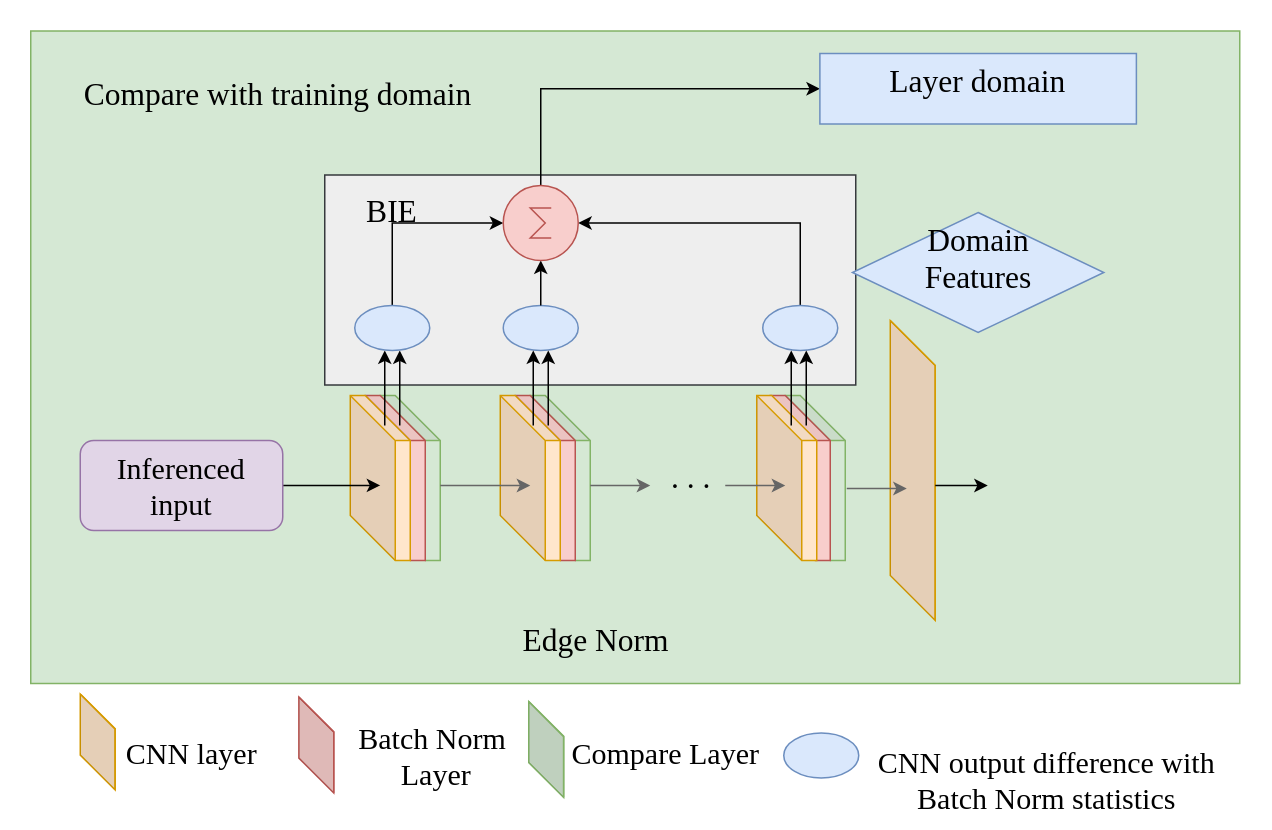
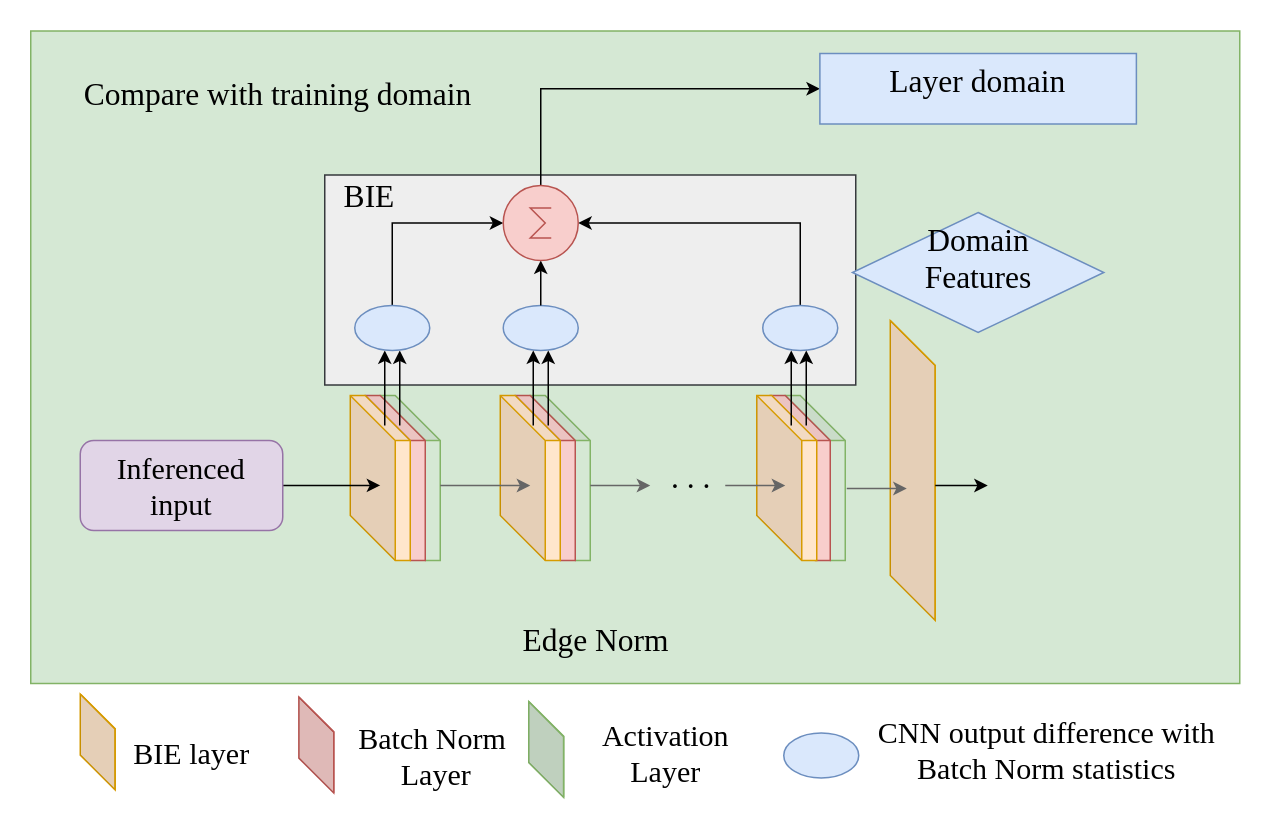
  <mxCell id="0" />
  <mxCell id="1" parent="0" />
  <mxCell id="2" value="" style="rounded=0;whiteSpace=wrap;html=1;labelBackgroundColor=#67AB9F;fontFamily=Verdana;fontSize=18;fillColor=#d5e8d4;strokeColor=#82b366;" vertex="1" parent="1"><mxGeometry x="20" y="20" width="806" height="435" as="geometry" /></mxCell>
  <mxCell id="3" value="" style="rounded=0;whiteSpace=wrap;html=1;labelBackgroundColor=#FFC2C2;fontFamily=Verdana;fontSize=14;fillColor=#eeeeee;align=center;strokeColor=#36393d;" vertex="1" parent="1"><mxGeometry x="216" y="116" width="354" height="140" as="geometry" /></mxCell>
  <mxCell id="4" value="" style="shape=cube;whiteSpace=wrap;html=1;boundedLbl=1;backgroundOutline=1;darkOpacity=0.05;darkOpacity2=0.1;rotation=0;size=30;fillColor=#ffe6cc;strokeColor=#d79b00;fontFamily=Verdana;" vertex="1" parent="1"><mxGeometry x="593" y="213" width="30" height="200" as="geometry" /></mxCell>
  <mxCell id="5" value="" style="shape=cube;whiteSpace=wrap;html=1;boundedLbl=1;backgroundOutline=1;darkOpacity=0.05;darkOpacity2=0.1;rotation=0;size=30;fillColor=#d5e8d4;strokeColor=#82b366;fontFamily=Verdana;" vertex="1" parent="1"><mxGeometry x="253" y="263" width="40" height="110" as="geometry" /></mxCell>
  <mxCell id="6" value="" style="shape=cube;whiteSpace=wrap;html=1;boundedLbl=1;backgroundOutline=1;darkOpacity=0.05;darkOpacity2=0.1;rotation=0;size=30;fillColor=#f8cecc;strokeColor=#b85450;fontFamily=Verdana;" vertex="1" parent="1"><mxGeometry x="243" y="263" width="40" height="110" as="geometry" /></mxCell>
  <mxCell id="7" value="" style="shape=cube;whiteSpace=wrap;html=1;boundedLbl=1;backgroundOutline=1;darkOpacity=0.05;darkOpacity2=0.1;rotation=0;size=30;fillColor=#ffe6cc;strokeColor=#d79b00;fontFamily=Verdana;" vertex="1" parent="1"><mxGeometry x="233" y="263" width="40" height="110" as="geometry" /></mxCell>
  <mxCell id="8" value="" style="shape=cube;whiteSpace=wrap;html=1;boundedLbl=1;backgroundOutline=1;darkOpacity=0.05;darkOpacity2=0.1;rotation=0;size=30;fillColor=#d5e8d4;strokeColor=#82b366;fontFamily=Verdana;" vertex="1" parent="1"><mxGeometry x="353" y="263" width="40" height="110" as="geometry" /></mxCell>
  <mxCell id="9" value="" style="shape=cube;whiteSpace=wrap;html=1;boundedLbl=1;backgroundOutline=1;darkOpacity=0.05;darkOpacity2=0.1;rotation=0;size=30;fillColor=#f8cecc;strokeColor=#b85450;fontFamily=Verdana;" vertex="1" parent="1"><mxGeometry x="343" y="263" width="40" height="110" as="geometry" /></mxCell>
  <mxCell id="10" value="" style="shape=cube;whiteSpace=wrap;html=1;boundedLbl=1;backgroundOutline=1;darkOpacity=0.05;darkOpacity2=0.1;rotation=0;size=30;fillColor=#ffe6cc;strokeColor=#d79b00;fontFamily=Verdana;" vertex="1" parent="1"><mxGeometry x="333" y="263" width="40" height="110" as="geometry" /></mxCell>
  <mxCell id="11" value="" style="shape=cube;whiteSpace=wrap;html=1;boundedLbl=1;backgroundOutline=1;darkOpacity=0.05;darkOpacity2=0.1;rotation=0;size=30;fillColor=#d5e8d4;strokeColor=#82b366;fontFamily=Verdana;" vertex="1" parent="1"><mxGeometry x="523" y="263" width="40" height="110" as="geometry" /></mxCell>
  <mxCell id="12" value="" style="shape=cube;whiteSpace=wrap;html=1;boundedLbl=1;backgroundOutline=1;darkOpacity=0.05;darkOpacity2=0.1;rotation=0;size=30;fillColor=#f8cecc;strokeColor=#b85450;fontFamily=Verdana;" vertex="1" parent="1"><mxGeometry x="513" y="263" width="40" height="110" as="geometry" /></mxCell>
  <mxCell id="13" value="" style="shape=cube;whiteSpace=wrap;html=1;boundedLbl=1;backgroundOutline=1;darkOpacity=0.05;darkOpacity2=0.1;rotation=0;size=30;fillColor=#ffe6cc;strokeColor=#d79b00;fontFamily=Verdana;" vertex="1" parent="1"><mxGeometry x="504" y="263" width="40" height="110" as="geometry" /></mxCell>
  <mxCell id="14" value="" style="endArrow=classic;html=1;rounded=0;fillColor=#f5f5f5;strokeColor=#666666;fontFamily=Verdana;" edge="1" parent="1"><mxGeometry width="50" height="50" relative="1" as="geometry"><mxPoint x="293" y="323" as="sourcePoint" /><mxPoint x="353" y="323" as="targetPoint" /></mxGeometry></mxCell>
  <mxCell id="15" value="" style="endArrow=classic;html=1;rounded=0;fillColor=#f5f5f5;strokeColor=#666666;fontFamily=Verdana;" edge="1" parent="1"><mxGeometry width="50" height="50" relative="1" as="geometry"><mxPoint x="393" y="323" as="sourcePoint" /><mxPoint x="433" y="323" as="targetPoint" /></mxGeometry></mxCell>
  <mxCell id="16" value="" style="endArrow=classic;html=1;rounded=0;fillColor=#f5f5f5;strokeColor=#666666;fontFamily=Verdana;" edge="1" parent="1"><mxGeometry width="50" height="50" relative="1" as="geometry"><mxPoint x="483" y="323" as="sourcePoint" /><mxPoint x="523" y="323" as="targetPoint" /><Array as="points"><mxPoint x="503" y="323" /></Array></mxGeometry></mxCell>
  <mxCell id="17" value="&lt;font style=&quot;font-size: 21px&quot;&gt;. . .&amp;nbsp;&lt;/font&gt;" style="text;html=1;strokeColor=none;fillColor=none;align=center;verticalAlign=middle;whiteSpace=wrap;rounded=0;fontFamily=Verdana;" vertex="1" parent="1"><mxGeometry x="433" y="303" width="60" height="30" as="geometry" /></mxCell>
  <mxCell id="18" value="" style="edgeStyle=none;rounded=0;orthogonalLoop=1;jettySize=auto;html=1;fontSize=21;fontFamily=Verdana;" edge="1" parent="1"><mxGeometry relative="1" as="geometry"><mxPoint x="623" y="323" as="sourcePoint" /><mxPoint x="658" y="323" as="targetPoint" /></mxGeometry></mxCell>
  <mxCell id="19" value="" style="endArrow=classic;html=1;rounded=0;fillColor=#f5f5f5;strokeColor=#666666;fontFamily=Verdana;" edge="1" parent="1"><mxGeometry width="50" height="50" relative="1" as="geometry"><mxPoint x="564" y="325" as="sourcePoint" /><mxPoint x="604" y="325" as="targetPoint" /><Array as="points"><mxPoint x="584" y="325" /></Array></mxGeometry></mxCell>
  <mxCell id="20" style="edgeStyle=none;rounded=0;orthogonalLoop=1;jettySize=auto;html=1;exitX=1;exitY=0.5;exitDx=0;exitDy=0;entryX=0.5;entryY=0.636;entryDx=0;entryDy=0;entryPerimeter=0;fontSize=21;fontFamily=Verdana;" edge="1" parent="1" source="21"><mxGeometry relative="1" as="geometry"><mxPoint x="253" y="322.96" as="targetPoint" /></mxGeometry></mxCell>
  <mxCell id="21" value="Inferenced&lt;br style=&quot;font-size: 20px;&quot;&gt;input" style="whiteSpace=wrap;html=1;strokeColor=#9673a6;fillColor=#e1d5e7;fontSize=20;fontFamily=Verdana;rounded=1;" vertex="1" parent="1"><mxGeometry x="53" y="293" width="135" height="60" as="geometry" /></mxCell>
  <mxCell id="22" style="edgeStyle=orthogonalEdgeStyle;rounded=0;orthogonalLoop=1;jettySize=auto;html=1;exitX=0.5;exitY=1;exitDx=0;exitDy=0;entryX=1;entryY=0.5;entryDx=0;entryDy=0;entryPerimeter=0;fontSize=21;fontFamily=Verdana;" edge="1" parent="1" source="23" target="38"><mxGeometry relative="1" as="geometry" /></mxCell>
  <mxCell id="23" value="" style="ellipse;whiteSpace=wrap;html=1;fontSize=21;fillColor=#dae8fc;strokeColor=#6c8ebf;rotation=-180;fontFamily=Verdana;" vertex="1" parent="1"><mxGeometry x="508" y="203" width="50" height="30" as="geometry" /></mxCell>
  <mxCell id="24" value="" style="ellipse;whiteSpace=wrap;html=1;fontSize=21;fillColor=#dae8fc;strokeColor=#6c8ebf;rotation=-180;fontFamily=Verdana;" vertex="1" parent="1"><mxGeometry x="335" y="203" width="50" height="30" as="geometry" /></mxCell>
  <mxCell id="25" style="edgeStyle=orthogonalEdgeStyle;rounded=0;orthogonalLoop=1;jettySize=auto;html=1;exitX=0.5;exitY=1;exitDx=0;exitDy=0;entryX=0.5;entryY=0;entryDx=0;entryDy=0;entryPerimeter=0;fontSize=21;fontFamily=Verdana;" edge="1" parent="1" source="24"><mxGeometry x="-614" y="583" as="geometry"><mxPoint x="360" y="173" as="targetPoint" /></mxGeometry></mxCell>
  <mxCell id="26" value="" style="group;fontFamily=Verdana;" vertex="1" connectable="0" parent="1"><mxGeometry x="256" y="233" width="10" height="50" as="geometry" /></mxCell>
  <mxCell id="27" style="edgeStyle=none;rounded=0;orthogonalLoop=1;jettySize=auto;html=1;exitX=0;exitY=0;exitDx=35;exitDy=110;exitPerimeter=0;fontSize=21;fontFamily=Verdana;" edge="1" parent="26"><mxGeometry x="-20" y="-200" as="geometry"><mxPoint y="50" as="sourcePoint" /><mxPoint as="targetPoint" /><Array as="points"><mxPoint y="10" /></Array></mxGeometry></mxCell>
  <mxCell id="28" style="edgeStyle=none;rounded=0;orthogonalLoop=1;jettySize=auto;html=1;exitX=0;exitY=0;exitDx=35;exitDy=110;exitPerimeter=0;entryX=0.5;entryY=0;entryDx=0;entryDy=0;fontSize=21;fontFamily=Verdana;" edge="1" parent="26"><mxGeometry x="-20" y="-200" as="geometry"><mxPoint x="10" y="50" as="sourcePoint" /><mxPoint x="10" as="targetPoint" /></mxGeometry></mxCell>
  <mxCell id="29" value="" style="group;fontFamily=Verdana;" vertex="1" connectable="0" parent="1"><mxGeometry x="355" y="233" width="10" height="50" as="geometry" /></mxCell>
  <mxCell id="30" style="edgeStyle=none;rounded=0;orthogonalLoop=1;jettySize=auto;html=1;exitX=0;exitY=0;exitDx=35;exitDy=110;exitPerimeter=0;fontSize=21;fontFamily=Verdana;" edge="1" parent="29"><mxGeometry x="-20" y="-200" as="geometry"><mxPoint y="50" as="sourcePoint" /><mxPoint as="targetPoint" /><Array as="points"><mxPoint y="10" /></Array></mxGeometry></mxCell>
  <mxCell id="31" style="edgeStyle=none;rounded=0;orthogonalLoop=1;jettySize=auto;html=1;exitX=0;exitY=0;exitDx=35;exitDy=110;exitPerimeter=0;entryX=0.5;entryY=0;entryDx=0;entryDy=0;fontSize=21;fontFamily=Verdana;" edge="1" parent="29"><mxGeometry x="-20" y="-200" as="geometry"><mxPoint x="10" y="50" as="sourcePoint" /><mxPoint x="10" as="targetPoint" /></mxGeometry></mxCell>
  <mxCell id="32" value="" style="group;fontFamily=Verdana;" vertex="1" connectable="0" parent="1"><mxGeometry x="527" y="233" width="10" height="50" as="geometry" /></mxCell>
  <mxCell id="33" style="edgeStyle=none;rounded=0;orthogonalLoop=1;jettySize=auto;html=1;exitX=0;exitY=0;exitDx=35;exitDy=110;exitPerimeter=0;fontSize=21;fontFamily=Verdana;" edge="1" parent="32"><mxGeometry x="-20" y="-200" as="geometry"><mxPoint y="50" as="sourcePoint" /><mxPoint as="targetPoint" /><Array as="points"><mxPoint y="10" /></Array></mxGeometry></mxCell>
  <mxCell id="34" style="edgeStyle=none;rounded=0;orthogonalLoop=1;jettySize=auto;html=1;exitX=0;exitY=0;exitDx=35;exitDy=110;exitPerimeter=0;entryX=0.5;entryY=0;entryDx=0;entryDy=0;fontSize=21;fontFamily=Verdana;" edge="1" parent="32"><mxGeometry x="-20" y="-200" as="geometry"><mxPoint x="10" y="50" as="sourcePoint" /><mxPoint x="10" as="targetPoint" /></mxGeometry></mxCell>
  <mxCell id="35" style="edgeStyle=orthogonalEdgeStyle;rounded=0;orthogonalLoop=1;jettySize=auto;html=1;exitX=0.5;exitY=1;exitDx=0;exitDy=0;entryX=0;entryY=0.5;entryDx=0;entryDy=0;entryPerimeter=0;fontSize=21;fontFamily=Verdana;" edge="1" parent="1" source="36" target="38"><mxGeometry relative="1" as="geometry" /></mxCell>
  <mxCell id="36" value="" style="ellipse;whiteSpace=wrap;html=1;fontSize=21;fillColor=#dae8fc;strokeColor=#6c8ebf;rotation=-180;fontFamily=Verdana;" vertex="1" parent="1"><mxGeometry x="236" y="203" width="50" height="30" as="geometry" /></mxCell>
  <mxCell id="37" style="edgeStyle=orthogonalEdgeStyle;rounded=0;orthogonalLoop=1;jettySize=auto;html=1;entryX=0;entryY=0.5;entryDx=0;entryDy=0;fontFamily=Verdana;fontSize=18;" edge="1" parent="1" source="38" target="48"><mxGeometry relative="1" as="geometry"><Array as="points"><mxPoint x="360" y="59" /></Array></mxGeometry></mxCell>
  <mxCell id="38" value="" style="verticalLabelPosition=bottom;shadow=0;dashed=0;align=center;html=1;verticalAlign=top;shape=mxgraph.electrical.abstract.sum;fontSize=21;fillColor=#f8cecc;strokeColor=#b85450;fontFamily=Verdana;" vertex="1" parent="1"><mxGeometry x="335" y="123" width="50" height="50" as="geometry" /></mxCell>
- <mxCell id="39" value="BIE" style="text;html=1;strokeColor=none;fillColor=none;align=center;verticalAlign=middle;whiteSpace=wrap;rounded=0;labelBackgroundColor=none;fontFamily=Verdana;fontSize=21;" vertex="1" parent="1"><mxGeometry x="231" y="126" width="60" height="30" as="geometry" /></mxCell>
+ <mxCell id="39" value="BIE" style="text;html=1;strokeColor=none;fillColor=none;align=center;verticalAlign=middle;whiteSpace=wrap;rounded=0;labelBackgroundColor=none;fontFamily=Verdana;fontSize=21;" vertex="1" parent="1"><mxGeometry x="216" y="116" width="60" height="30" as="geometry" /></mxCell>
  <mxCell id="40" value="" style="shape=cube;whiteSpace=wrap;html=1;boundedLbl=1;backgroundOutline=1;darkOpacity=0.05;darkOpacity2=0.1;rotation=0;size=30;fillColor=#ffe6cc;strokeColor=#d79b00;fontFamily=Verdana;" vertex="1" parent="1"><mxGeometry x="53" y="462" width="23.27" height="64" as="geometry" /></mxCell>
- <mxCell id="41" value="CNN layer" style="text;html=1;strokeColor=none;fillColor=none;align=center;verticalAlign=middle;whiteSpace=wrap;rounded=0;labelBackgroundColor=none;fontFamily=Verdana;fontSize=20;" vertex="1" parent="1"><mxGeometry x="76.27" y="486" width="103" height="30" as="geometry" /></mxCell>
+ <mxCell id="41" value="BIE layer" style="text;html=1;strokeColor=none;fillColor=none;align=center;verticalAlign=middle;whiteSpace=wrap;rounded=0;labelBackgroundColor=none;fontFamily=Verdana;fontSize=20;" vertex="1" parent="1"><mxGeometry x="76.27" y="486" width="103" height="30" as="geometry" /></mxCell>
  <mxCell id="42" value="" style="shape=cube;whiteSpace=wrap;html=1;boundedLbl=1;backgroundOutline=1;darkOpacity=0.05;darkOpacity2=0.1;rotation=0;size=30;fillColor=#f8cecc;strokeColor=#b85450;fontFamily=Verdana;" vertex="1" parent="1"><mxGeometry x="198.73" y="464" width="23.27" height="64" as="geometry" /></mxCell>
  <mxCell id="43" value="Batch Norm&amp;nbsp; Layer" style="text;html=1;strokeColor=none;fillColor=none;align=center;verticalAlign=middle;whiteSpace=wrap;rounded=0;labelBackgroundColor=none;fontFamily=Verdana;fontSize=20;" vertex="1" parent="1"><mxGeometry x="222" y="488" width="137" height="30" as="geometry" /></mxCell>
  <mxCell id="44" value="" style="shape=cube;whiteSpace=wrap;html=1;boundedLbl=1;backgroundOutline=1;darkOpacity=0.05;darkOpacity2=0.1;rotation=0;size=30;fillColor=#d5e8d4;strokeColor=#82b366;fontFamily=Verdana;" vertex="1" parent="1"><mxGeometry x="352" y="467" width="23.27" height="64" as="geometry" /></mxCell>
- <mxCell id="45" value="Compare Layer" style="text;html=1;strokeColor=none;fillColor=none;align=center;verticalAlign=middle;whiteSpace=wrap;rounded=0;labelBackgroundColor=none;fontFamily=Verdana;fontSize=20;" vertex="1" parent="1"><mxGeometry x="375" y="486" width="137" height="30" as="geometry" /></mxCell>
+ <mxCell id="45" value="Activation Layer" style="text;html=1;strokeColor=none;fillColor=none;align=center;verticalAlign=middle;whiteSpace=wrap;rounded=0;labelBackgroundColor=none;fontFamily=Verdana;fontSize=20;" vertex="1" parent="1"><mxGeometry x="375" y="486" width="137" height="30" as="geometry" /></mxCell>
  <mxCell id="46" value="" style="ellipse;whiteSpace=wrap;html=1;fontSize=21;fillColor=#dae8fc;strokeColor=#6c8ebf;rotation=-180;fontFamily=Verdana;" vertex="1" parent="1"><mxGeometry x="522" y="488" width="50" height="30" as="geometry" /></mxCell>
- <mxCell id="47" value="CNN output difference with Batch Norm statistics" style="text;html=1;strokeColor=none;fillColor=none;align=center;verticalAlign=middle;whiteSpace=wrap;rounded=0;labelBackgroundColor=none;fontFamily=Verdana;fontSize=20;" vertex="1" parent="1"><mxGeometry x="582" y="504" width="231" height="30" as="geometry" /></mxCell>
+ <mxCell id="47" value="CNN output difference with Batch Norm statistics" style="text;html=1;strokeColor=none;fillColor=none;align=center;verticalAlign=middle;whiteSpace=wrap;rounded=0;labelBackgroundColor=none;fontFamily=Verdana;fontSize=20;" vertex="1" parent="1"><mxGeometry x="582" y="484" width="231" height="30" as="geometry" /></mxCell>
  <mxCell id="48" value="&lt;span style=&quot;color: rgb(0 , 0 , 0) ; font-size: 21px ; font-style: normal ; font-weight: 400 ; letter-spacing: normal ; text-indent: 0px ; text-transform: none ; word-spacing: 0px ; display: inline ; float: none&quot;&gt;Layer domain&lt;/span&gt;&lt;div&gt;&lt;span style=&quot;color: rgb(0 , 0 , 0) ; font-size: 21px ; font-style: normal ; font-weight: 400 ; letter-spacing: normal ; text-indent: 0px ; text-transform: none ; word-spacing: 0px ; display: inline ; float: none&quot;&gt;&lt;br&gt;&lt;/span&gt;&lt;/div&gt;" style="text;whiteSpace=wrap;html=1;fontSize=21;fontFamily=Verdana;align=center;fillColor=#dae8fc;strokeColor=#6c8ebf;labelBackgroundColor=none;" vertex="1" parent="1"><mxGeometry x="546.09" y="35" width="211" height="47" as="geometry" /></mxCell>
  <mxCell id="49" value="Edge Norm" style="whiteSpace=wrap;html=1;shadow=0;dashed=0;fontSize=21;verticalAlign=top;fillColor=none;strokeColor=none;fontFamily=Verdana;" vertex="1" parent="1"><mxGeometry x="250" y="408" width="294" height="39.2" as="geometry" /></mxCell>
  <mxCell id="50" value="&lt;font style=&quot;font-size: 21px&quot;&gt;Compare with training domain&lt;/font&gt;" style="whiteSpace=wrap;html=1;shadow=0;dashed=0;fontSize=21;verticalAlign=top;fillColor=none;strokeColor=none;fontFamily=Verdana;" vertex="1" parent="1"><mxGeometry x="38" y="43.9" width="294" height="39.2" as="geometry" /></mxCell>
  <mxCell id="51" value="Domain&lt;br&gt;Features" style="rhombus;whiteSpace=wrap;html=1;fontSize=21;fontFamily=Verdana;verticalAlign=top;fillColor=#dae8fc;strokeColor=#6c8ebf;gradientColor=none;labelBackgroundColor=none;" vertex="1" parent="1"><mxGeometry x="567.8" y="141" width="167.59" height="80" as="geometry" /></mxCell>
